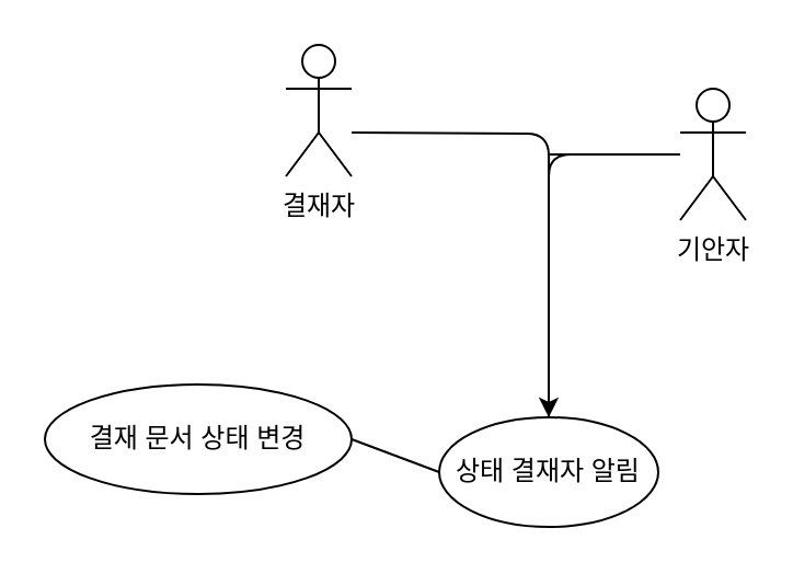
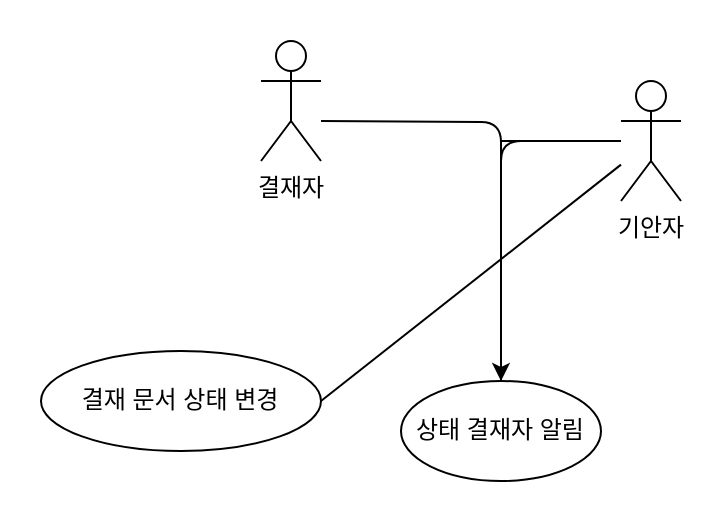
  <mxCell id="0" />
  <mxCell id="1" parent="0" />
  <mxCell id="2" value="상태 결재자 알림" style="ellipse;whiteSpace=wrap;html=1;" parent="1" vertex="1"><mxGeometry x="200" y="190" width="100" height="50" as="geometry" /></mxCell>
  <mxCell id="3" style="edgeStyle=orthogonalEdgeStyle;endArrow=none;" parent="1" target="2" edge="1"><mxGeometry width="50" height="50" relative="1" as="geometry"><mxPoint x="160" y="60" as="sourcePoint" /></mxGeometry></mxCell>
  <mxCell id="4" style="edgeStyle=orthogonalEdgeStyle;endArrow=none;" parent="1" source="9" target="2" edge="1"><mxGeometry width="50" height="50" relative="1" as="geometry"><mxPoint x="320" y="80" as="sourcePoint" /></mxGeometry></mxCell>
  <mxCell id="5" value="결재 문서 상태 변경" style="ellipse;whiteSpace=wrap;html=1;" vertex="1" parent="1"><mxGeometry x="20" y="175" width="140" height="50" as="geometry" /></mxCell>
- <mxCell id="6" value="" style="endArrow=none;html=1;rounded=0;exitX=1;exitY=0.5;exitDx=0;exitDy=0;entryX=0;entryY=0.5;entryDx=0;entryDy=0;" edge="1" parent="1" source="5" target="2"><mxGeometry width="50" height="50" relative="1" as="geometry"><mxPoint x="170" y="250" as="sourcePoint" /><mxPoint x="220" y="200" as="targetPoint" /></mxGeometry></mxCell>
+ <mxCell id="6" value="" style="endArrow=none;html=1;rounded=0;exitX=1;exitY=0.5;exitDx=0;exitDy=0;" edge="1" parent="1" source="5" target="9"><mxGeometry width="50" height="50" relative="1" as="geometry"><mxPoint x="170" y="250" as="sourcePoint" /><mxPoint x="220" y="200" as="targetPoint" /></mxGeometry></mxCell>
  <mxCell id="7" value="결재자" style="shape=umlActor;verticalLabelPosition=bottom;verticalAlign=top;html=1;outlineConnect=0;" vertex="1" parent="1"><mxGeometry x="130" y="20" width="30" height="60" as="geometry" /></mxCell>
  <mxCell id="8" value="" style="edgeStyle=orthogonalEdgeStyle;rounded=0;orthogonalLoop=1;jettySize=auto;html=1;" edge="1" parent="1" source="9" target="2"><mxGeometry relative="1" as="geometry" /></mxCell>
  <mxCell id="9" value="기안자" style="shape=umlActor;verticalLabelPosition=bottom;verticalAlign=top;html=1;outlineConnect=0;" vertex="1" parent="1"><mxGeometry x="310" y="40" width="30" height="60" as="geometry" /></mxCell>
